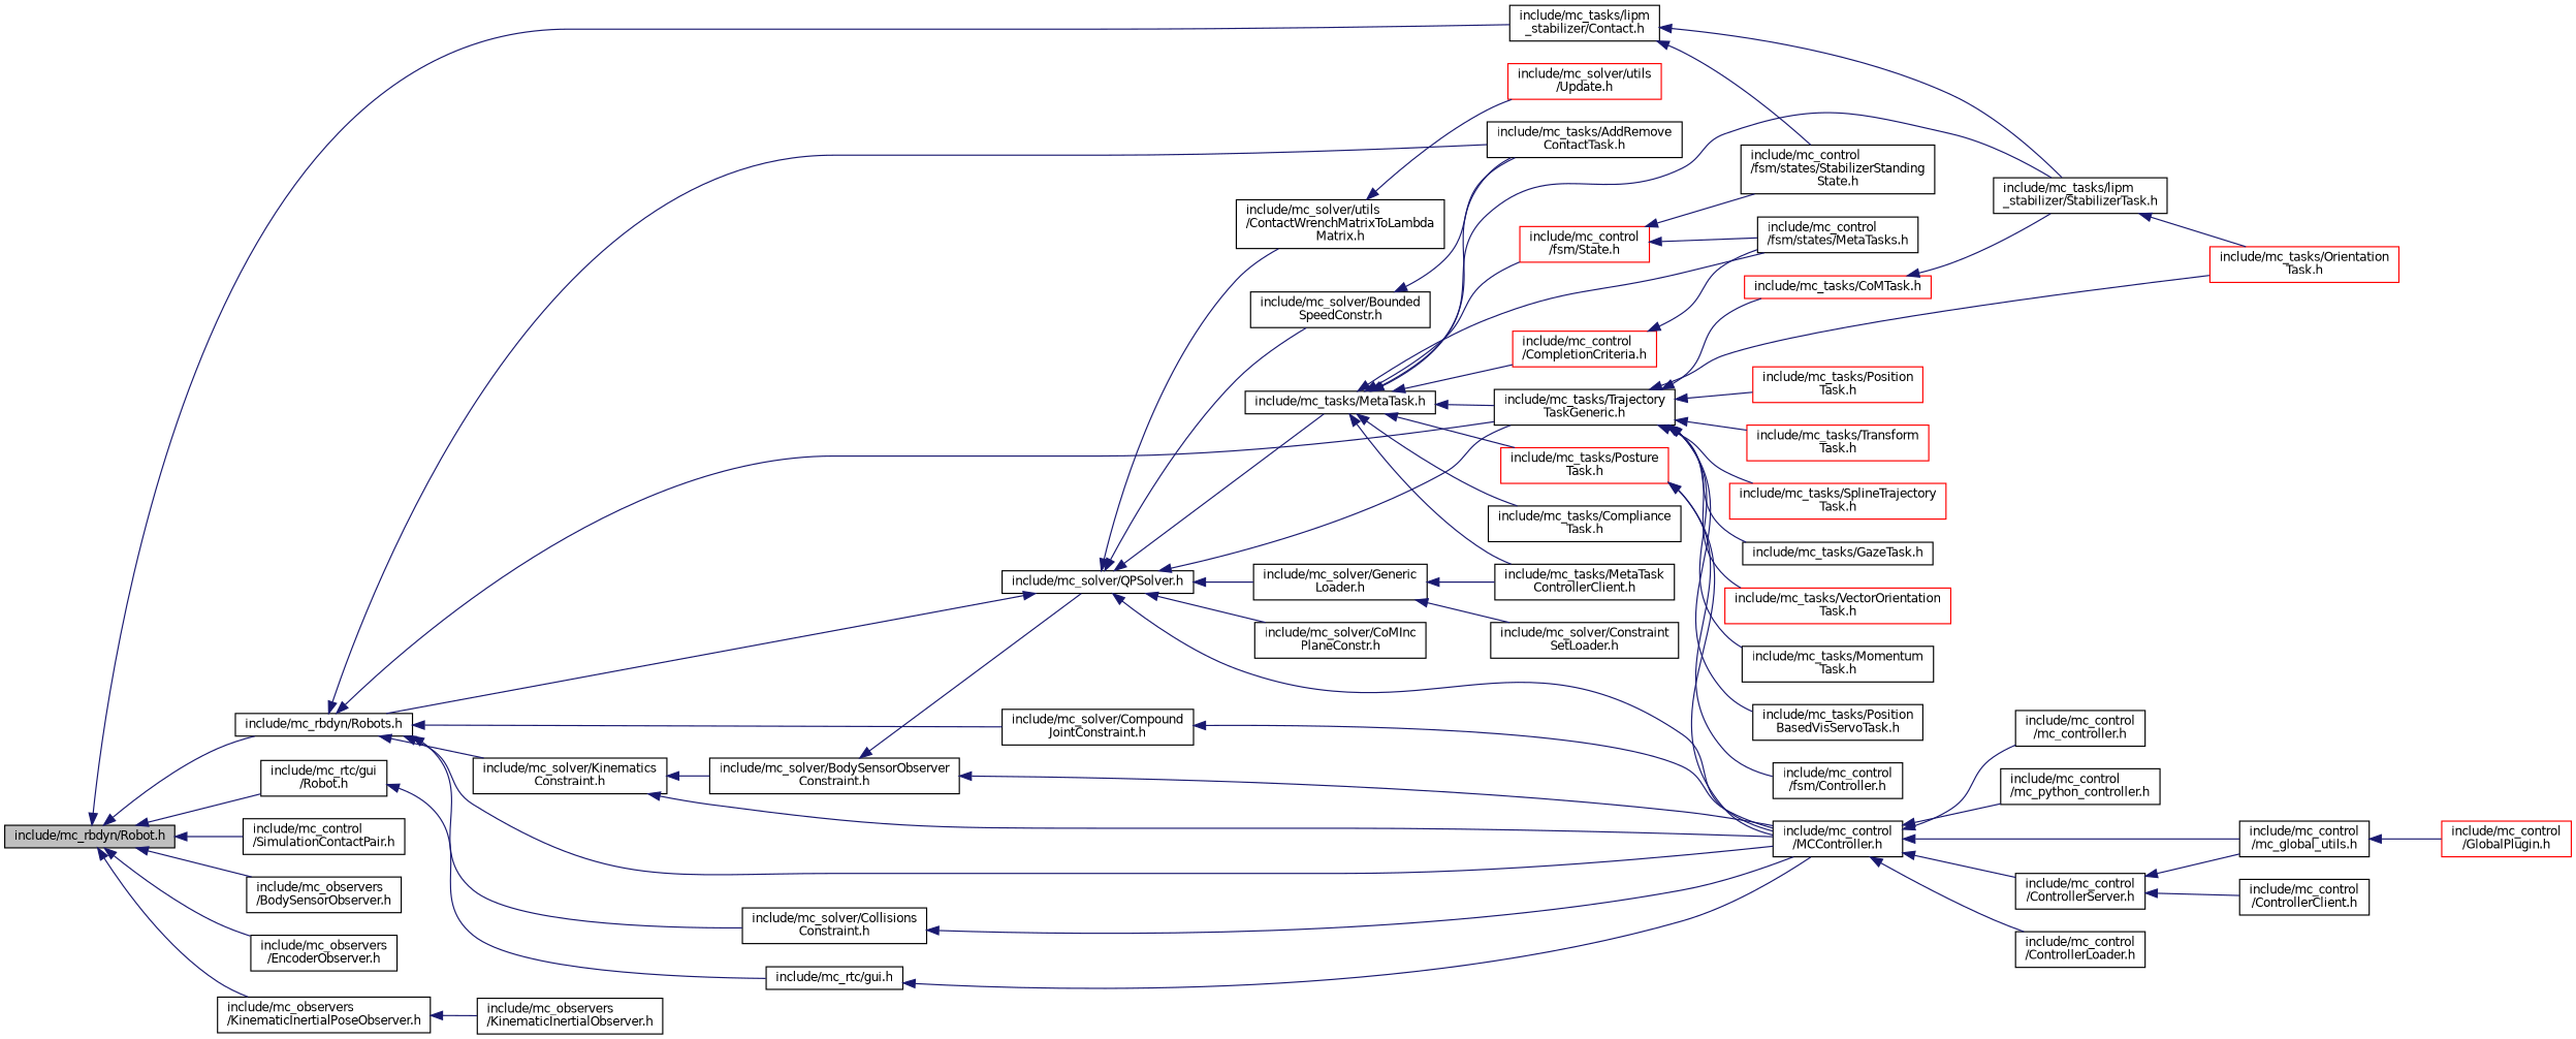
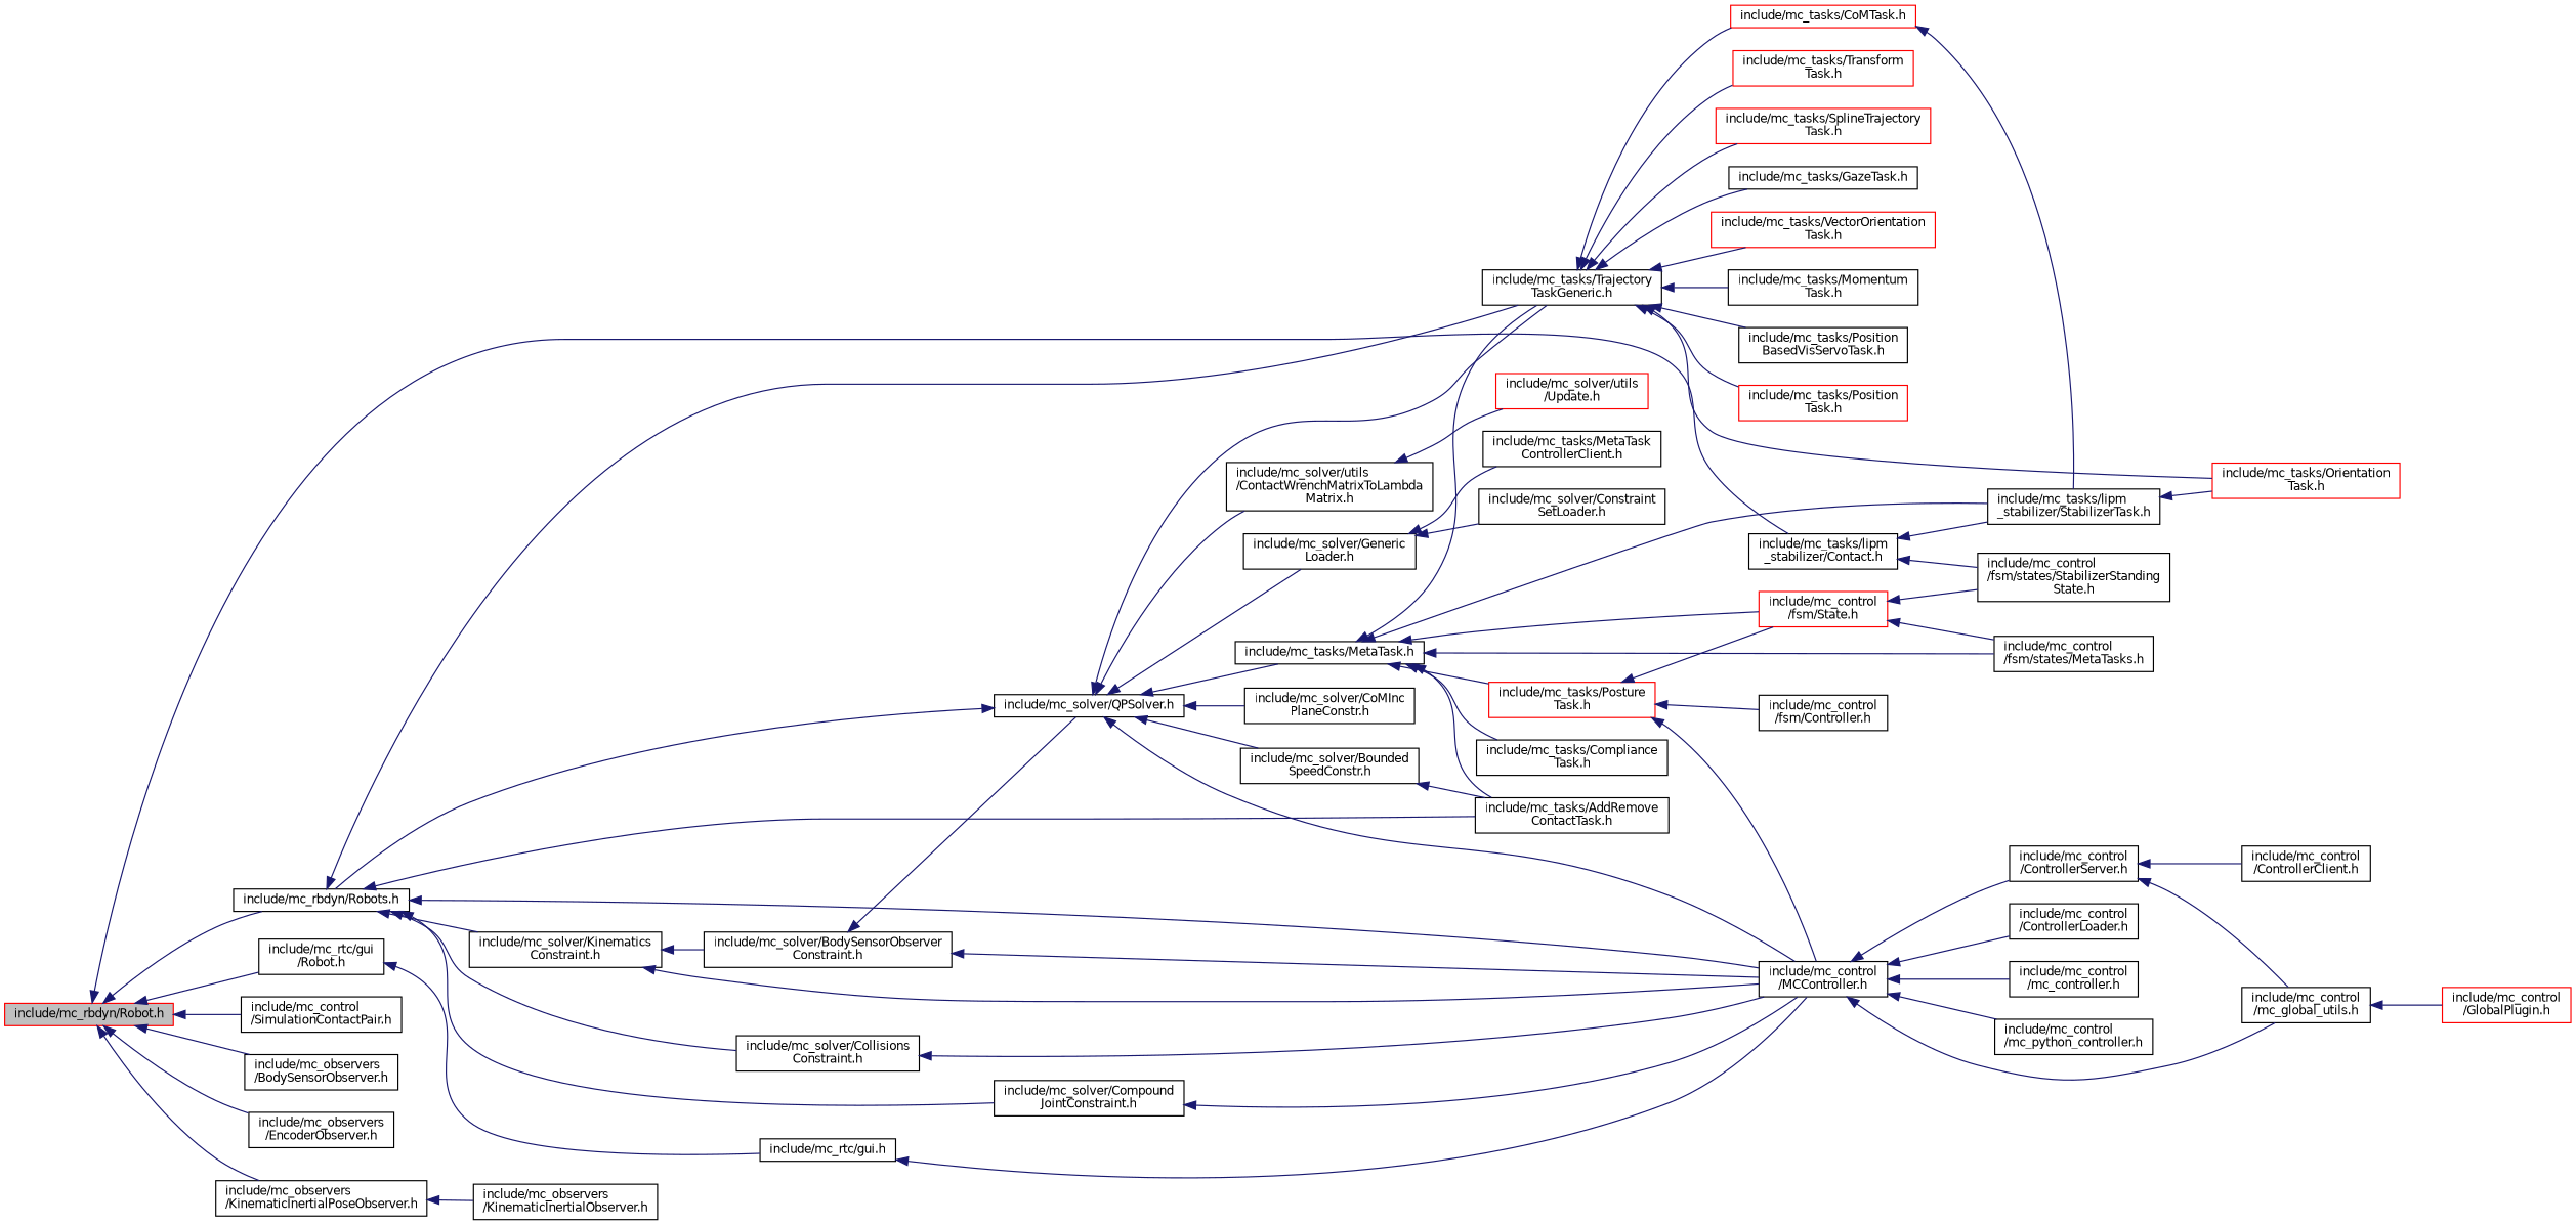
  digraph {
    rankdir=LR
    node [color=black fillcolor=white fontname=Helvetica fontsize=10 shape=record style=filled]
    edge [color=midnightblue dir=back fontname=Helvetica fontsize=10 labelfontname=Helvetica labelfontsize=10 style=solid]
-   n1 [fillcolor=grey75 fontcolor=black height=0.2 label="include/mc_rbdyn/Robot.h" width=0.4]
+   n1 [color=red fillcolor=grey75 fontcolor=black height=0.2 label="include/mc_rbdyn/Robot.h" width=0.4]
    n2 [height=0.2 label="include/mc_rbdyn/Robots.h" width=0.4]
    n3 [height=0.2 label="include/mc_rtc/gui\l/Robot.h" width=0.4]
    n4 [height=0.2 label="include/mc_tasks/lipm\l_stabilizer/Contact.h" width=0.4]
    n5 [height=0.2 label="include/mc_control\l/SimulationContactPair.h" width=0.4]
    n6 [height=0.2 label="include/mc_observers\l/BodySensorObserver.h" width=0.4]
    n7 [height=0.2 label="include/mc_observers\l/EncoderObserver.h" width=0.4]
    n8 [height=0.2 label="include/mc_observers\l/KinematicInertialPoseObserver.h" width=0.4]
    n9 [height=0.2 label="include/mc_control\l/MCController.h" width=0.4]
    n10 [height=0.2 label="include/mc_tasks/Trajectory\lTaskGeneric.h" width=0.4]
    n11 [height=0.2 label="include/mc_tasks/AddRemove\lContactTask.h" width=0.4]
    n12 [height=0.2 label="include/mc_solver/Kinematics\lConstraint.h" width=0.4]
    n13 [height=0.2 label="include/mc_solver/Collisions\lConstraint.h" width=0.4]
    n14 [height=0.2 label="include/mc_solver/Compound\lJointConstraint.h" width=0.4]
    n15 [height=0.2 label="include/mc_rtc/gui.h" width=0.4]
    n16 [height=0.2 label="include/mc_tasks/lipm\l_stabilizer/StabilizerTask.h" width=0.4]
    n17 [height=0.2 label="include/mc_control\l/fsm/states/StabilizerStanding\lState.h" width=0.4]
    n18 [height=0.2 label="include/mc_observers\l/KinematicInertialObserver.h" width=0.4]
    n19 [height=0.2 label="include/mc_solver/QPSolver.h" width=0.4]
    n20 [height=0.2 label="include/mc_tasks/MetaTask.h" width=0.4]
    n21 [height=0.2 label="include/mc_solver/Bounded\lSpeedConstr.h" width=0.4]
    n22 [height=0.2 label="include/mc_solver/CoMInc\lPlaneConstr.h" width=0.4]
    n23 [height=0.2 label="include/mc_solver/Generic\lLoader.h" width=0.4]
    n24 [height=0.2 label="include/mc_solver/utils\l/ContactWrenchMatrixToLambda\lMatrix.h" width=0.4]
    n25 [height=0.2 label="include/mc_control\l/ControllerServer.h" width=0.4]
    n26 [height=0.2 label="include/mc_control\l/mc_global_utils.h" width=0.4]
    n27 [height=0.2 label="include/mc_control\l/ControllerLoader.h" width=0.4]
    n28 [height=0.2 label="include/mc_control\l/mc_controller.h" width=0.4]
    n29 [height=0.2 label="include/mc_control\l/mc_python_controller.h" width=0.4]
    n30 [color=red height=0.2 label="include/mc_tasks/Orientation\lTask.h" width=0.4]
    n31 [color=red height=0.2 label="include/mc_tasks/Position\lTask.h" width=0.4]
    n32 [color=red height=0.2 label="include/mc_tasks/CoMTask.h" width=0.4]
    n33 [color=red height=0.2 label="include/mc_tasks/Transform\lTask.h" width=0.4]
    n34 [color=red height=0.2 label="include/mc_tasks/SplineTrajectory\lTask.h" width=0.4]
    n35 [height=0.2 label="include/mc_tasks/GazeTask.h" width=0.4]
    n36 [color=red height=0.2 label="include/mc_tasks/VectorOrientation\lTask.h" width=0.4]
    n37 [height=0.2 label="include/mc_tasks/Momentum\lTask.h" width=0.4]
    n38 [height=0.2 label="include/mc_tasks/Position\lBasedVisServoTask.h" width=0.4]
    n39 [height=0.2 label="include/mc_solver/BodySensorObserver\lConstraint.h" width=0.4]
-   n40 [color=red height=0.2 label="include/mc_control\l/CompletionCriteria.h" width=0.4]
    n41 [height=0.2 label="include/mc_control\l/fsm/states/MetaTasks.h" width=0.4]
    n42 [color=red height=0.2 label="include/mc_tasks/Posture\lTask.h" width=0.4]
    n43 [color=red height=0.2 label="include/mc_control\l/fsm/State.h" width=0.4]
    n44 [height=0.2 label="include/mc_tasks/Compliance\lTask.h" width=0.4]
    n45 [height=0.2 label="include/mc_tasks/MetaTask\lControllerClient.h" width=0.4]
    n46 [height=0.2 label="include/mc_solver/Constraint\lSetLoader.h" width=0.4]
    n47 [color=red height=0.2 label="include/mc_solver/utils\l/Update.h" width=0.4]
    n48 [height=0.2 label="include/mc_control\l/fsm/Controller.h" width=0.4]
    n49 [height=0.2 label="include/mc_control\l/ControllerClient.h" width=0.4]
    n50 [color=red height=0.2 label="include/mc_control\l/GlobalPlugin.h" width=0.4]
    n1 -> n2
    n1 -> n3
    n1 -> n4
    n1 -> n5
    n1 -> n6
    n1 -> n7
    n1 -> n8
    n2 -> n9
    n2 -> n10
    n2 -> n11
    n2 -> n12
    n2 -> n13
    n2 -> n14
    n3 -> n15
    n4 -> n16
    n4 -> n17
    n8 -> n18
    n9 -> n25
    n9 -> n26
    n9 -> n27
    n9 -> n28
    n9 -> n29
    n10 -> n30
    n10 -> n31
    n10 -> n32
    n10 -> n33
    n10 -> n34
    n10 -> n35
    n10 -> n36
    n10 -> n37
    n10 -> n38
    n12 -> n9
    n12 -> n39
    n13 -> n9
    n14 -> n9
    n15 -> n9
    n16 -> n30
    n19 -> n2
    n19 -> n9
    n19 -> n10
    n19 -> n20
    n19 -> n21
    n19 -> n22
    n19 -> n23
    n19 -> n24
    n20 -> n10
    n20 -> n11
    n20 -> n16
-   n20 -> n40
    n20 -> n41
    n20 -> n42
    n20 -> n43
    n20 -> n44
-   n20 -> n45
    n21 -> n11
    n23 -> n45
    n23 -> n46
    n24 -> n47
    n25 -> n26
    n25 -> n49
    n26 -> n50
    n32 -> n16
    n39 -> n9
    n39 -> n19
-   n40 -> n41
    n42 -> n9
+   n42 -> n43
    n42 -> n48
    n43 -> n17
    n43 -> n41
  }
